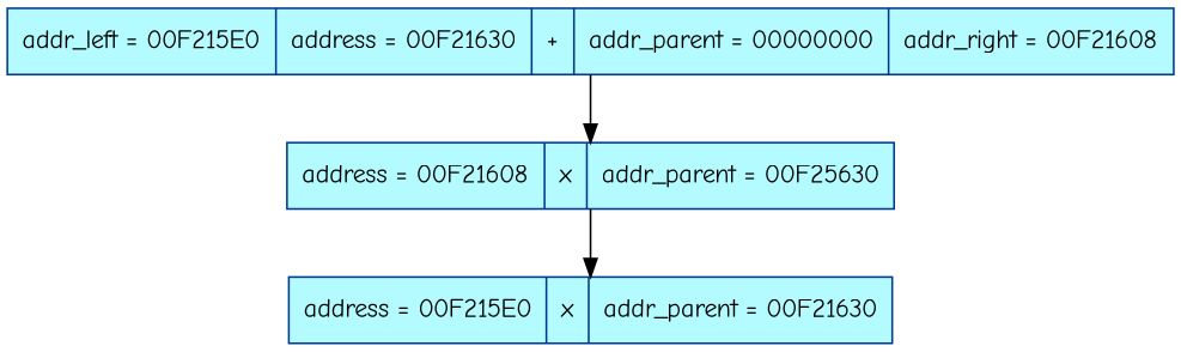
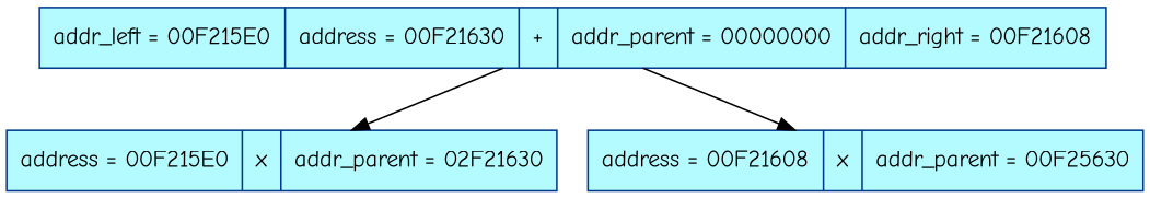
  digraph {
    fontname="Comic Neue"
    rankdir=HR
    node [color="#003A8C" fillcolor="#B4FBFF" fontname="Comic Neue" fontsize=14 shape=record style=filled]
    edge [color=black fontname="Comic Neue" fontsize=14 weight=9]
    n1 [label="addr_left = 00F215E0 | address = 00F21630|+| addr_parent = 00000000 | addr_right = 00F21608"]
-   n2 [label="address = 00F215E0|x| addr_parent = 00F21630"]
+   n2 [label="address = 00F215E0|x| addr_parent = 02F21630"]
    n3 [label="address = 00F21608|x| addr_parent = 00F25630"]
-   n3 -> n2
+   n1 -> n2
    n1 -> n3
  }
